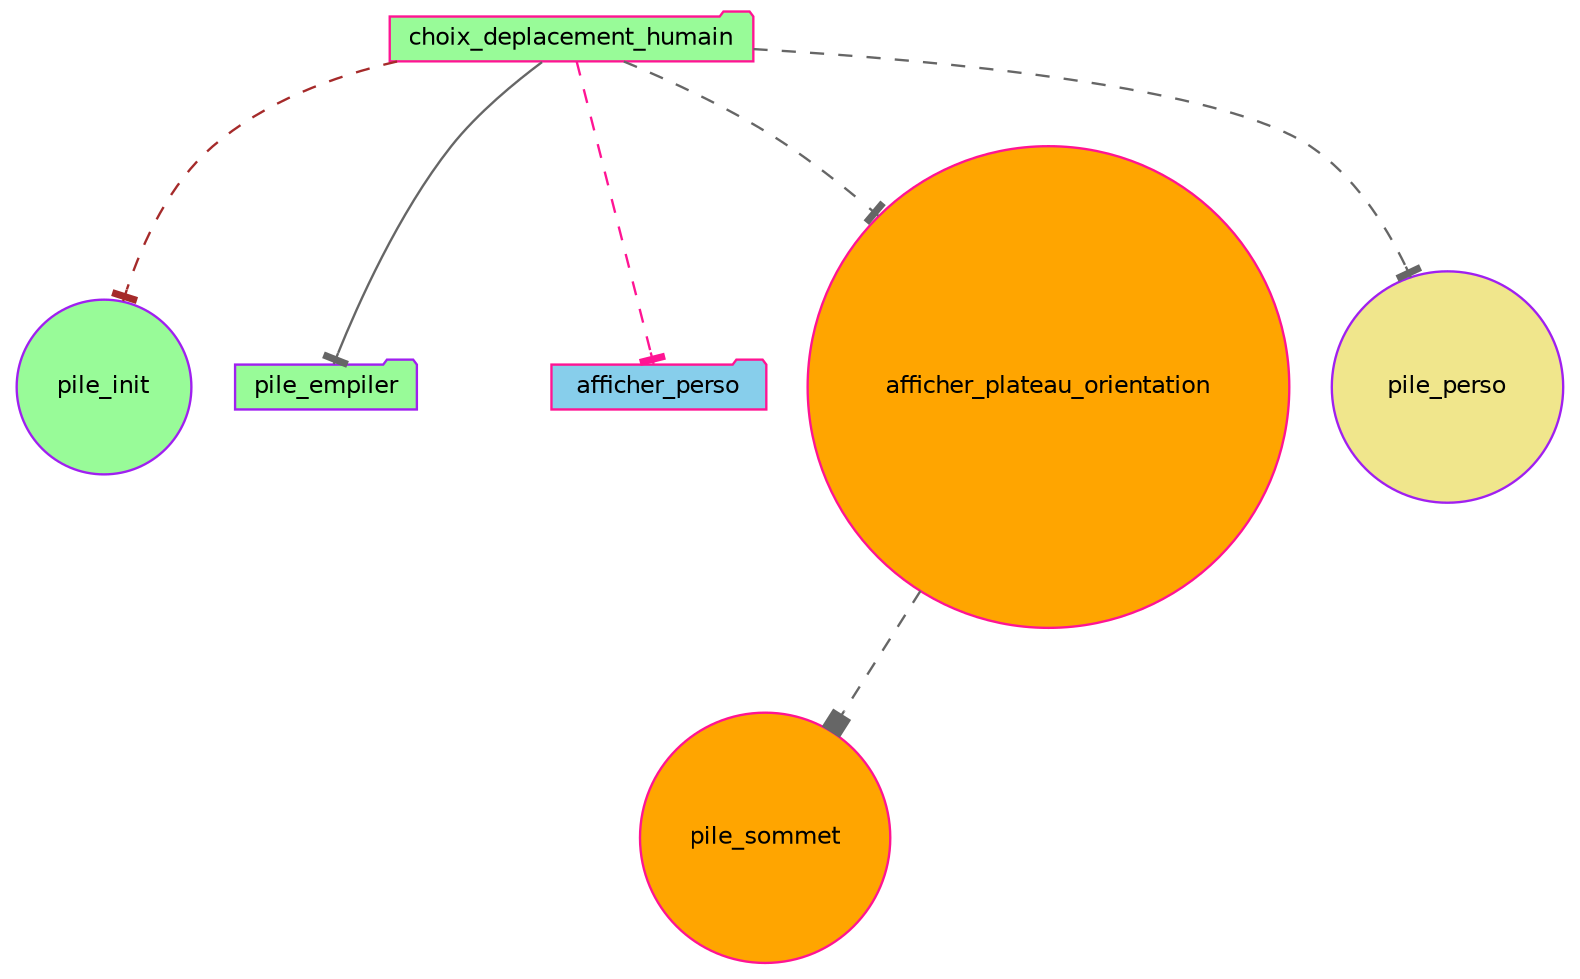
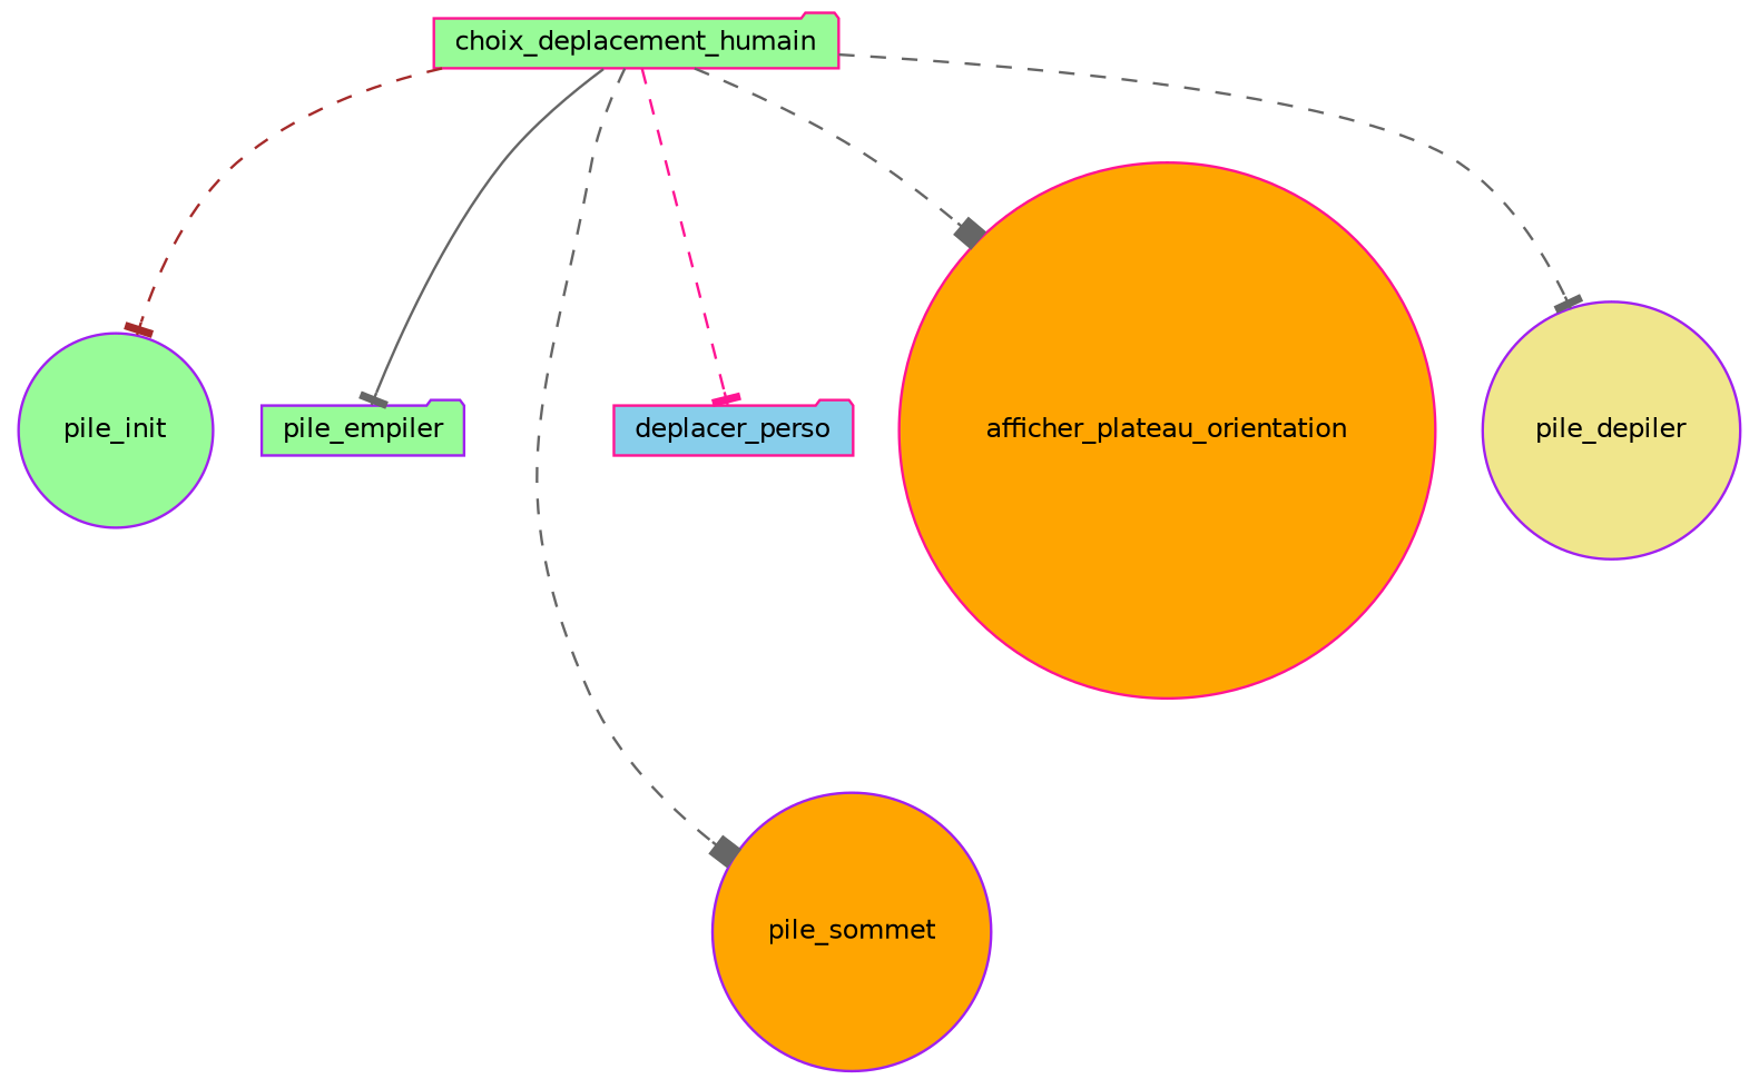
  digraph {
    rankdir=TB
    node [color=purple fillcolor=palegreen fontname=Helvetica fontsize=10 shape=circle style=filled]
    edge [arrowhead=tee color=gray40 fontname=Helvetica fontsize=10 labelfontname=Helvetica labelfontsize=10 style=dashed]
    n1 [color=deeppink fontcolor=black height=0.2 label=choix_deplacement_humain shape=folder width=0.4]
    n2 [height=0.2 label=pile_init width=0.4]
    n3 [height=0.2 label=pile_empiler shape=folder width=0.4]
-   n4 [color=deeppink fillcolor=orange height=0.2 label=pile_sommet width=0.4]
-   n5 [color=deeppink fillcolor=skyblue height=0.2 label=afficher_perso shape=folder width=0.4]
+   n4 [fillcolor=orange height=0.2 label=pile_sommet width=0.4]
+   n5 [color=deeppink fillcolor=skyblue height=0.2 label=deplacer_perso shape=folder width=0.4]
    n6 [color=deeppink fillcolor=orange height=0.2 label=afficher_plateau_orientation width=0.4]
-   n7 [fillcolor=khaki height=0.2 label=pile_perso width=0.4]
+   n7 [fillcolor=khaki height=0.2 label=pile_depiler width=0.4]
    n1 -> n2 [color=brown]
    n1 -> n3 [style=solid]
-   n6 -> n4 [arrowhead=box]
+   n1 -> n4 [arrowhead=box]
    n1 -> n5 [color=deeppink]
-   n1 -> n6
+   n1 -> n6 [arrowhead=box]
    n1 -> n7
  }
